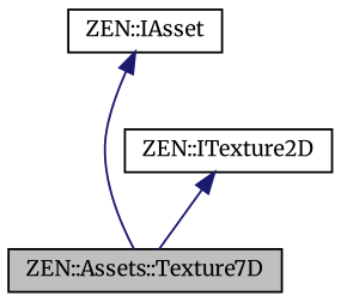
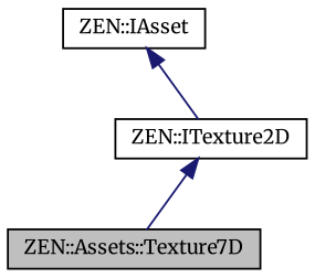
  digraph {
    fontname=Merriweather
    node [color=black fillcolor=white fontname=Merriweather fontsize=10 shape=record style=filled]
    edge [color=midnightblue dir=back fontname=Merriweather fontsize=10 labelfontname=Helvetica labelfontsize=10 style=solid]
    n1 [fillcolor=grey75 fontcolor=black height=0.2 label="ZEN::Assets::Texture7D" width=0.4]
    n2 [height=0.2 label="ZEN::ITexture2D" width=0.4]
    n3 [height=0.2 label="ZEN::IAsset" width=0.4]
    n2 -> n1
-   n3 -> n1
+   n3 -> n2
  }
